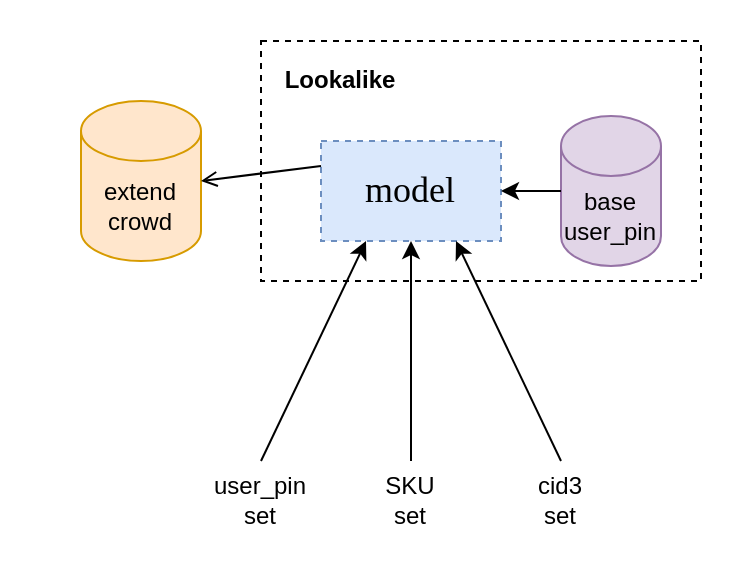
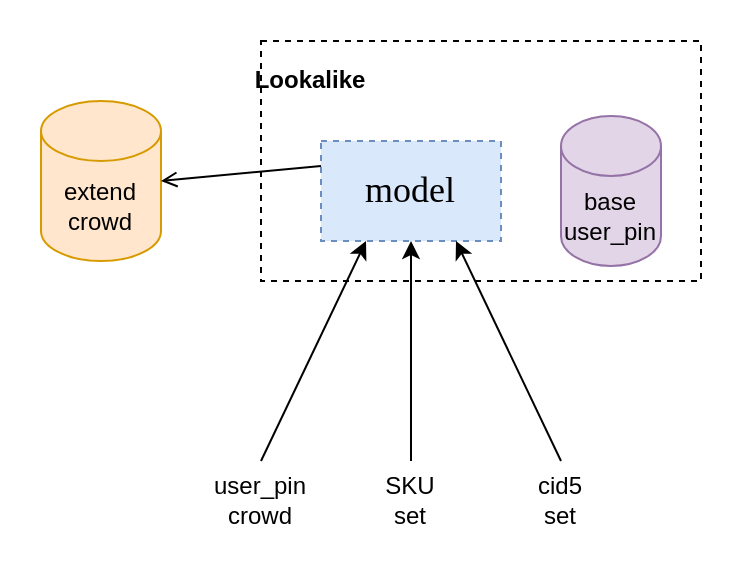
  <mxCell id="0" />
  <mxCell id="1" parent="0" />
  <mxCell id="2" value="" style="rounded=0;whiteSpace=wrap;html=1;dashed=1;" vertex="1" parent="1"><mxGeometry x="130" y="20" width="220" height="120" as="geometry" /></mxCell>
  <mxCell id="3" value="&lt;font face=&quot;Times New Roman&quot; style=&quot;font-size: 18px&quot;&gt;model&lt;/font&gt;" style="rounded=0;whiteSpace=wrap;html=1;fillColor=#dae8fc;strokeColor=#6c8ebf;dashed=1;" vertex="1" parent="1"><mxGeometry x="160" y="70" width="90" height="50" as="geometry" /></mxCell>
  <mxCell id="4" value="base user_pin" style="shape=cylinder3;whiteSpace=wrap;html=1;boundedLbl=1;backgroundOutline=1;size=15;fillColor=#e1d5e7;strokeColor=#9673a6;" vertex="1" parent="1"><mxGeometry x="280" y="57.5" width="50" height="75" as="geometry" /></mxCell>
- <mxCell id="5" value="" style="endArrow=classic;html=1;exitX=0;exitY=0.5;exitDx=0;exitDy=0;exitPerimeter=0;entryX=1;entryY=0.5;entryDx=0;entryDy=0;" edge="1" parent="1" source="4" target="3"><mxGeometry width="50" height="50" relative="1" as="geometry"><mxPoint x="-50" y="290" as="sourcePoint" /><mxPoint x="0" y="240" as="targetPoint" /></mxGeometry></mxCell>
- <mxCell id="6" value="&lt;b&gt;Lookalike&lt;/b&gt;" style="text;html=1;strokeColor=none;fillColor=none;align=center;verticalAlign=middle;whiteSpace=wrap;rounded=0;dashed=1;" vertex="1" parent="1"><mxGeometry x="150" y="30" width="40" height="20" as="geometry" /></mxCell>
+ <mxCell id="6" value="&lt;b&gt;Lookalike&lt;/b&gt;" style="text;html=1;strokeColor=none;fillColor=none;align=center;verticalAlign=middle;whiteSpace=wrap;rounded=0;dashed=1;" vertex="1" parent="1"><mxGeometry x="135" y="30" width="40" height="20" as="geometry" /></mxCell>
  <mxCell id="7" value="" style="endArrow=classic;html=1;entryX=0.25;entryY=1;entryDx=0;entryDy=0;" edge="1" parent="1" target="3"><mxGeometry width="50" height="50" relative="1" as="geometry"><mxPoint x="130" y="230" as="sourcePoint" /><mxPoint x="150" y="180" as="targetPoint" /></mxGeometry></mxCell>
  <mxCell id="8" value="" style="endArrow=classic;html=1;entryX=0.5;entryY=1;entryDx=0;entryDy=0;" edge="1" parent="1" target="3"><mxGeometry width="50" height="50" relative="1" as="geometry"><mxPoint x="205" y="230" as="sourcePoint" /><mxPoint x="10" y="230" as="targetPoint" /></mxGeometry></mxCell>
  <mxCell id="9" value="" style="endArrow=classic;html=1;entryX=0.75;entryY=1;entryDx=0;entryDy=0;" edge="1" parent="1" target="3"><mxGeometry width="50" height="50" relative="1" as="geometry"><mxPoint x="280" y="230" as="sourcePoint" /><mxPoint x="330" y="240" as="targetPoint" /></mxGeometry></mxCell>
- <mxCell id="10" value="user_pin set&lt;br&gt;" style="text;html=1;strokeColor=none;fillColor=none;align=center;verticalAlign=middle;whiteSpace=wrap;rounded=0;dashed=1;" vertex="1" parent="1"><mxGeometry x="110" y="240" width="40" height="20" as="geometry" /></mxCell>
+ <mxCell id="10" value="user_pin crowd&lt;br&gt;" style="text;html=1;strokeColor=none;fillColor=none;align=center;verticalAlign=middle;whiteSpace=wrap;rounded=0;dashed=1;" vertex="1" parent="1"><mxGeometry x="110" y="240" width="40" height="20" as="geometry" /></mxCell>
  <mxCell id="11" value="SKU set" style="text;html=1;strokeColor=none;fillColor=none;align=center;verticalAlign=middle;whiteSpace=wrap;rounded=0;dashed=1;" vertex="1" parent="1"><mxGeometry x="185" y="240" width="40" height="20" as="geometry" /></mxCell>
- <mxCell id="12" value="cid3 set" style="text;html=1;strokeColor=none;fillColor=none;align=center;verticalAlign=middle;whiteSpace=wrap;rounded=0;dashed=1;" vertex="1" parent="1"><mxGeometry x="260" y="240" width="40" height="20" as="geometry" /></mxCell>
- <mxCell id="13" value="extend crowd" style="shape=cylinder3;whiteSpace=wrap;html=1;boundedLbl=1;backgroundOutline=1;size=15;fillColor=#ffe6cc;strokeColor=#d79b00;" vertex="1" parent="1"><mxGeometry x="40" y="50" width="60" height="80" as="geometry" /></mxCell>
+ <mxCell id="12" value="cid5 set" style="text;html=1;strokeColor=none;fillColor=none;align=center;verticalAlign=middle;whiteSpace=wrap;rounded=0;dashed=1;" vertex="1" parent="1"><mxGeometry x="260" y="240" width="40" height="20" as="geometry" /></mxCell>
+ <mxCell id="13" value="extend crowd" style="shape=cylinder3;whiteSpace=wrap;html=1;boundedLbl=1;backgroundOutline=1;size=15;fillColor=#ffe6cc;strokeColor=#d79b00;" vertex="1" parent="1"><mxGeometry x="20" y="50" width="60" height="80" as="geometry" /></mxCell>
  <mxCell id="14" value="" style="endArrow=open;html=1;exitX=0;exitY=0.25;exitDx=0;exitDy=0;entryX=1;entryY=0.5;entryDx=0;entryDy=0;entryPerimeter=0;" edge="1" parent="1" source="3" target="13"><mxGeometry width="50" height="50" relative="1" as="geometry"><mxPoint x="-100" y="240" as="sourcePoint" /><mxPoint x="-50" y="190" as="targetPoint" /></mxGeometry></mxCell>
